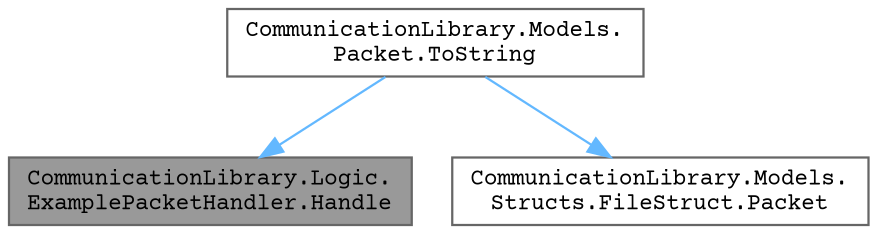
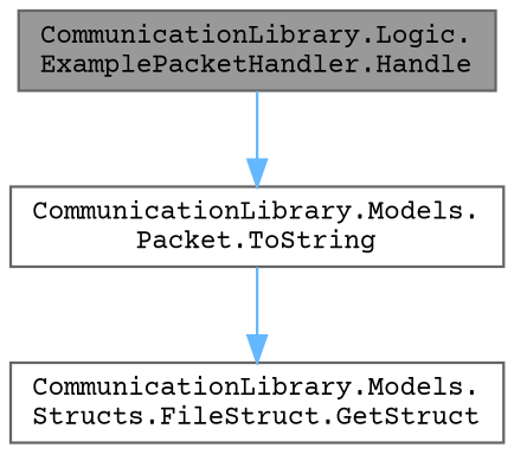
  digraph {
    fontname="Courier Prime"
    rankdir=TB
    node [color=grey40 fillcolor=white fontname="Courier Prime" fontsize=10 shape=box style=filled]
    edge [color=steelblue1 fontname="Courier Prime" fontsize=10 labelfontname=Helvetica labelfontsize=10 style=solid]
    n1 [color=gray40 fillcolor=grey60 fontcolor=black height=0.2 label="CommunicationLibrary.Logic.\lExamplePacketHandler.Handle" width=0.4]
    n2 [height=0.2 label="CommunicationLibrary.Models.\lPacket.ToString" width=0.4]
-   n3 [height=0.2 label="CommunicationLibrary.Models.\lStructs.FileStruct.Packet" width=0.4]
-   n2 -> n1
+   n3 [height=0.2 label="CommunicationLibrary.Models.\lStructs.FileStruct.GetStruct" width=0.4]
+   n1 -> n2
    n2 -> n3
  }
